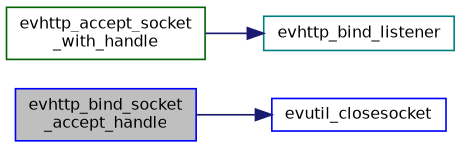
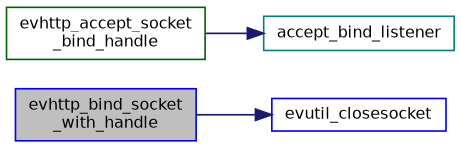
  digraph {
    rankdir=LR
    node [color=blue fillcolor=white fontname=Helvetica fontsize=10 shape=record style=filled]
    edge [color=midnightblue fontname=Helvetica fontsize=10 labelfontname=Helvetica labelfontsize=10 style=solid]
-   n1 [fillcolor=grey75 fontcolor=black height=0.2 label="evhttp_bind_socket\l_accept_handle" width=0.4]
+   n1 [fillcolor=grey75 fontcolor=black height=0.2 label="evhttp_bind_socket\l_with_handle" width=0.4]
    n2 [height=0.2 label=evutil_closesocket width=0.4]
-   n3 [color=darkgreen height=0.2 label="evhttp_accept_socket\l_with_handle" width=0.4]
-   n4 [color=teal height=0.2 label=evhttp_bind_listener width=0.4]
+   n3 [color=darkgreen height=0.2 label="evhttp_accept_socket\l_bind_handle" width=0.4]
+   n4 [color=teal height=0.2 label=accept_bind_listener width=0.4]
    n1 -> n2
    n3 -> n4
  }
